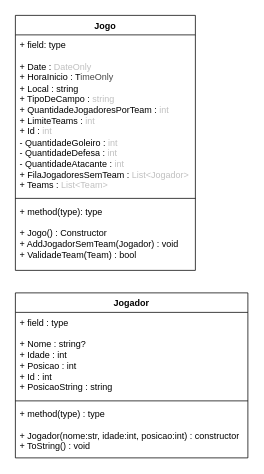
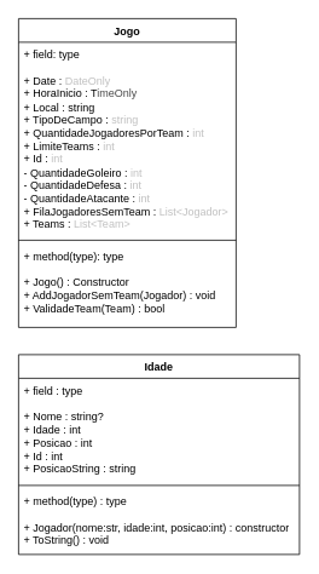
  <mxCell id="0" />
  <mxCell id="1" parent="0" />
  <mxCell id="2" value="Jogo" style="swimlane;fontStyle=1;align=center;verticalAlign=top;childLayout=stackLayout;horizontal=1;startSize=26;horizontalStack=0;resizeParent=1;resizeParentMax=0;resizeLast=0;collapsible=1;marginBottom=0;whiteSpace=wrap;html=1;" vertex="1" parent="1"><mxGeometry x="20" y="20" width="240" height="340" as="geometry"><mxRectangle x="30" y="30" width="100" height="30" as="alternateBounds" /></mxGeometry></mxCell>
  <mxCell id="3" value="+ field: type&lt;div&gt;&lt;font color=&quot;#ffffff&quot;&gt;&lt;br&gt;&lt;/font&gt;&lt;div&gt;&lt;span style=&quot;background-color: transparent;&quot;&gt;+ Date :&amp;nbsp;&lt;/span&gt;&lt;span style=&quot;color: rgb(192, 192, 192); background-color: transparent;&quot;&gt;DateOnly&lt;/span&gt;&lt;/div&gt;&lt;div&gt;&lt;div&gt;+ HoraInicio : T&lt;font color=&quot;#484848&quot;&gt;imeOnly&lt;/font&gt;&lt;/div&gt;&lt;div&gt;+ Local : string&lt;/div&gt;&lt;div&gt;+ TipoDeCampo :&amp;nbsp;&lt;span style=&quot;color: rgb(192, 192, 192); background-color: transparent;&quot;&gt;string&lt;/span&gt;&lt;/div&gt;&lt;div&gt;+ QuantidadeJogadoresPorTeam :&amp;nbsp;&lt;span style=&quot;color: rgb(192, 192, 192); background-color: transparent;&quot;&gt;int&lt;/span&gt;&lt;/div&gt;&lt;div&gt;+ LimiteTeams :&amp;nbsp;&lt;span style=&quot;color: rgb(192, 192, 192); background-color: transparent;&quot;&gt;int&lt;/span&gt;&lt;/div&gt;&lt;div&gt;+ Id :&amp;nbsp;&lt;span style=&quot;color: rgb(192, 192, 192); background-color: transparent;&quot;&gt;int&lt;/span&gt;&lt;/div&gt;&lt;div&gt;&lt;span style=&quot;background-color: transparent;&quot;&gt;- QuantidadeGoleiro :&amp;nbsp;&lt;/span&gt;&lt;span style=&quot;color: rgb(192, 192, 192); background-color: transparent;&quot;&gt;int&lt;/span&gt;&lt;/div&gt;&lt;div&gt;- QuantidadeDefesa :&amp;nbsp;&lt;span style=&quot;color: rgb(192, 192, 192); background-color: transparent;&quot;&gt;int&lt;/span&gt;&lt;/div&gt;&lt;div&gt;- QuantidadeAtacante :&amp;nbsp;&lt;span style=&quot;color: rgb(192, 192, 192); background-color: transparent;&quot;&gt;int&lt;/span&gt;&lt;/div&gt;&lt;div&gt;&lt;div&gt;+ FilaJogadoresSemTeam :&amp;nbsp;&lt;span style=&quot;color: rgb(192, 192, 192); background-color: transparent;&quot;&gt;List&amp;lt;Jogador&amp;gt;&lt;/span&gt;&lt;/div&gt;&lt;div&gt;+ Teams :&amp;nbsp;&lt;span style=&quot;color: rgb(192, 192, 192); background-color: transparent;&quot;&gt;List&amp;lt;Team&amp;gt;&lt;/span&gt;&lt;/div&gt;&lt;/div&gt;&lt;/div&gt;&lt;/div&gt;" style="text;strokeColor=none;fillColor=none;align=left;verticalAlign=top;spacingLeft=4;spacingRight=4;overflow=hidden;rotatable=0;points=[[0,0.5],[1,0.5]];portConstraint=eastwest;whiteSpace=wrap;html=1;" vertex="1" parent="2"><mxGeometry y="26" width="240" height="214" as="geometry" /></mxCell>
  <mxCell id="4" value="" style="line;strokeWidth=1;fillColor=none;align=left;verticalAlign=middle;spacingTop=-1;spacingLeft=3;spacingRight=3;rotatable=0;labelPosition=right;points=[];portConstraint=eastwest;strokeColor=inherit;" vertex="1" parent="2"><mxGeometry y="240" width="240" height="8" as="geometry" /></mxCell>
  <mxCell id="5" value="+ method(type): type&lt;div&gt;&lt;div&gt;&lt;br&gt;&lt;/div&gt;&lt;div&gt;+ Jogo() : Constructor&lt;/div&gt;&lt;div&gt;+ AddJogadorSemTeam(Jogador) : void&lt;/div&gt;&lt;div&gt;+ ValidadeTeam(Team) : bool&lt;/div&gt;&lt;/div&gt;" style="text;strokeColor=none;fillColor=none;align=left;verticalAlign=top;spacingLeft=4;spacingRight=4;overflow=hidden;rotatable=0;points=[[0,0.5],[1,0.5]];portConstraint=eastwest;whiteSpace=wrap;html=1;" vertex="1" parent="2"><mxGeometry y="248" width="240" height="92" as="geometry" /></mxCell>
- <mxCell id="6" value="Jogador" style="swimlane;fontStyle=1;align=center;verticalAlign=top;childLayout=stackLayout;horizontal=1;startSize=26;horizontalStack=0;resizeParent=1;resizeParentMax=0;resizeLast=0;collapsible=1;marginBottom=0;whiteSpace=wrap;html=1;" vertex="1" parent="1"><mxGeometry x="20" y="390" width="310" height="220" as="geometry"><mxRectangle x="30" y="440" width="80" height="30" as="alternateBounds" /></mxGeometry></mxCell>
+ <mxCell id="6" value="Idade" style="swimlane;fontStyle=1;align=center;verticalAlign=top;childLayout=stackLayout;horizontal=1;startSize=26;horizontalStack=0;resizeParent=1;resizeParentMax=0;resizeLast=0;collapsible=1;marginBottom=0;whiteSpace=wrap;html=1;" vertex="1" parent="1"><mxGeometry x="20" y="390" width="310" height="220" as="geometry"><mxRectangle x="30" y="440" width="80" height="30" as="alternateBounds" /></mxGeometry></mxCell>
  <mxCell id="7" value="+ field : type&lt;div&gt;&lt;br&gt;&lt;/div&gt;&lt;div&gt;+ Nome : string?&lt;/div&gt;&lt;div&gt;+ Idade : int&lt;/div&gt;&lt;div&gt;+ Posicao : int&lt;/div&gt;&lt;div&gt;+ Id : int&lt;/div&gt;&lt;div&gt;+ PosicaoString : string&lt;/div&gt;" style="text;strokeColor=none;fillColor=none;align=left;verticalAlign=top;spacingLeft=4;spacingRight=4;overflow=hidden;rotatable=0;points=[[0,0.5],[1,0.5]];portConstraint=eastwest;whiteSpace=wrap;html=1;" vertex="1" parent="6"><mxGeometry y="26" width="310" height="114" as="geometry" /></mxCell>
  <mxCell id="8" value="" style="line;strokeWidth=1;fillColor=none;align=left;verticalAlign=middle;spacingTop=-1;spacingLeft=3;spacingRight=3;rotatable=0;labelPosition=right;points=[];portConstraint=eastwest;strokeColor=inherit;" vertex="1" parent="6"><mxGeometry y="140" width="310" height="8" as="geometry" /></mxCell>
  <mxCell id="9" value="+ method(type) : type&lt;div&gt;&lt;br&gt;&lt;/div&gt;&lt;div&gt;+ Jogador(nome:str, idade:int, posicao:int) : constructor&lt;/div&gt;&lt;div&gt;+ ToString() : void&lt;/div&gt;" style="text;strokeColor=none;fillColor=none;align=left;verticalAlign=top;spacingLeft=4;spacingRight=4;overflow=hidden;rotatable=0;points=[[0,0.5],[1,0.5]];portConstraint=eastwest;whiteSpace=wrap;html=1;" vertex="1" parent="6"><mxGeometry y="148" width="310" height="72" as="geometry" /></mxCell>
